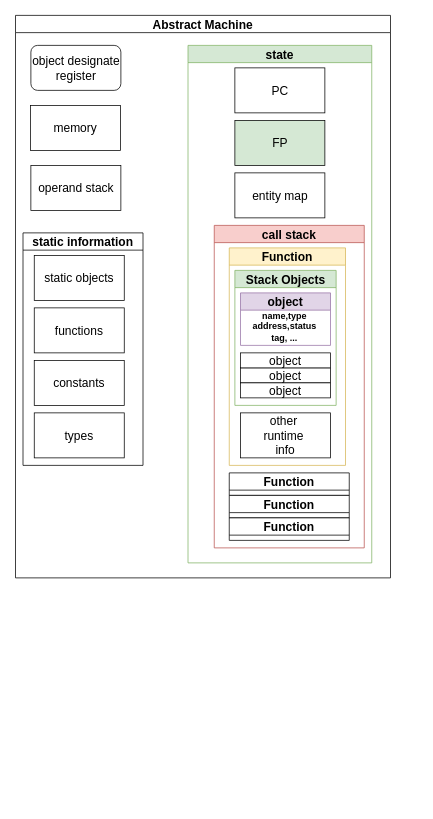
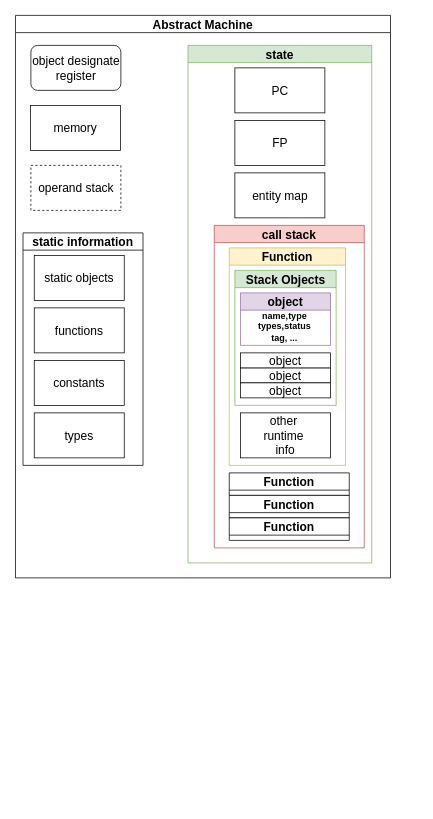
  <mxCell id="0" />
  <mxCell id="1" parent="0" />
  <mxCell id="2" value="&lt;font style=&quot;font-size: 16px;&quot;&gt;Abstract Machine&lt;/font&gt;" style="swimlane;whiteSpace=wrap;html=1;" parent="1" vertex="1"><mxGeometry x="20" y="20" width="500" height="750" as="geometry" /></mxCell>
  <mxCell id="3" value="&lt;font style=&quot;font-size: 16px;&quot;&gt;object designate&lt;br&gt;register&lt;br&gt;&lt;/font&gt;" style="whiteSpace=wrap;html=1;rounded=1;" parent="2" vertex="1"><mxGeometry x="20.5" y="40" width="120" height="60" as="geometry" /></mxCell>
  <mxCell id="4" value="&lt;font style=&quot;font-size: 16px;&quot;&gt;memory&lt;/font&gt;" style="rounded=0;whiteSpace=wrap;html=1;" parent="2" vertex="1"><mxGeometry x="20" y="120" width="120" height="60" as="geometry" /></mxCell>
  <mxCell id="5" value="&lt;font style=&quot;font-size: 16px;&quot;&gt;static information&lt;/font&gt;" style="swimlane;whiteSpace=wrap;html=1;" parent="2" vertex="1"><mxGeometry x="10" y="290" width="160" height="310" as="geometry" /></mxCell>
  <mxCell id="6" value="&lt;font style=&quot;font-size: 16px;&quot;&gt;&lt;br&gt;&lt;/font&gt;" style="text;html=1;strokeColor=none;fillColor=none;align=center;verticalAlign=middle;whiteSpace=wrap;rounded=0;" parent="5" vertex="1"><mxGeometry x="165" y="340" width="70" height="40" as="geometry" /></mxCell>
  <mxCell id="7" value="&lt;span style=&quot;font-size: 16px;&quot;&gt;static objects&lt;/span&gt;" style="rounded=0;whiteSpace=wrap;html=1;" parent="5" vertex="1"><mxGeometry x="15" y="30" width="120" height="60" as="geometry" /></mxCell>
  <mxCell id="8" value="&lt;span style=&quot;font-size: 16px;&quot;&gt;constants&lt;/span&gt;" style="rounded=0;whiteSpace=wrap;html=1;" parent="5" vertex="1"><mxGeometry x="15" y="170" width="120" height="60" as="geometry" /></mxCell>
  <mxCell id="9" value="&lt;span style=&quot;font-size: 16px;&quot;&gt;types&lt;/span&gt;" style="rounded=0;whiteSpace=wrap;html=1;" parent="5" vertex="1"><mxGeometry x="15" y="240" width="120" height="60" as="geometry" /></mxCell>
  <mxCell id="10" value="&lt;span style=&quot;font-size: 16px;&quot;&gt;functions&lt;/span&gt;" style="rounded=0;whiteSpace=wrap;html=1;" parent="5" vertex="1"><mxGeometry x="15" y="100" width="120" height="60" as="geometry" /></mxCell>
  <mxCell id="11" value="&lt;font style=&quot;font-size: 16px;&quot;&gt;state&lt;/font&gt;" style="swimlane;whiteSpace=wrap;html=1;fillColor=#d5e8d4;strokeColor=#82b366;" parent="2" vertex="1"><mxGeometry x="230" y="40" width="245" height="690" as="geometry" /></mxCell>
  <mxCell id="12" value="&lt;font style=&quot;font-size: 16px;&quot;&gt;&lt;br&gt;&lt;/font&gt;" style="text;html=1;strokeColor=none;fillColor=none;align=center;verticalAlign=middle;whiteSpace=wrap;rounded=0;" parent="11" vertex="1"><mxGeometry x="165" y="340" width="70" height="40" as="geometry" /></mxCell>
  <mxCell id="13" value="&lt;span style=&quot;font-size: 16px;&quot;&gt;PC&lt;/span&gt;" style="rounded=0;whiteSpace=wrap;html=1;" parent="11" vertex="1"><mxGeometry x="62.5" y="30" width="120" height="60" as="geometry" /></mxCell>
  <mxCell id="14" value="&lt;span style=&quot;font-size: 16px;&quot;&gt;entity map&lt;/span&gt;" style="rounded=0;whiteSpace=wrap;html=1;" parent="11" vertex="1"><mxGeometry x="62.5" y="170" width="120" height="60" as="geometry" /></mxCell>
- <mxCell id="15" value="&lt;span style=&quot;font-size: 16px;&quot;&gt;FP&lt;/span&gt;" style="rounded=0;whiteSpace=wrap;html=1;fillColor=#d5e8d4;" parent="11" vertex="1"><mxGeometry x="62.5" y="100" width="120" height="60" as="geometry" /></mxCell>
+ <mxCell id="15" value="&lt;span style=&quot;font-size: 16px;&quot;&gt;FP&lt;/span&gt;" style="rounded=0;whiteSpace=wrap;html=1;" parent="11" vertex="1"><mxGeometry x="62.5" y="100" width="120" height="60" as="geometry" /></mxCell>
  <mxCell id="16" value="&lt;font style=&quot;font-size: 16px;&quot;&gt;call stack&lt;/font&gt;" style="swimlane;whiteSpace=wrap;html=1;fillColor=#f8cecc;strokeColor=#b85450;" parent="11" vertex="1"><mxGeometry x="35" y="240" width="200" height="430" as="geometry" /></mxCell>
  <mxCell id="17" value="&lt;font style=&quot;font-size: 16px;&quot;&gt;Function&lt;/font&gt;" style="swimlane;whiteSpace=wrap;html=1;" parent="16" vertex="1"><mxGeometry x="20" y="330" width="160" height="30" as="geometry"><mxRectangle x="330" y="40" width="100" height="30" as="alternateBounds" /></mxGeometry></mxCell>
  <mxCell id="18" value="&lt;font style=&quot;font-size: 16px;&quot;&gt;&lt;br&gt;&lt;/font&gt;" style="text;html=1;strokeColor=none;fillColor=none;align=center;verticalAlign=middle;whiteSpace=wrap;rounded=0;" parent="17" vertex="1"><mxGeometry x="165" y="340" width="70" height="40" as="geometry" /></mxCell>
  <mxCell id="19" value="&lt;font style=&quot;font-size: 16px;&quot;&gt;Function&lt;/font&gt;" style="swimlane;whiteSpace=wrap;html=1;fillColor=#fff2cc;strokeColor=#d6b656;" parent="16" vertex="1"><mxGeometry x="20" y="30" width="155" height="290" as="geometry" /></mxCell>
  <mxCell id="20" value="&lt;font style=&quot;font-size: 16px;&quot;&gt;&lt;br&gt;&lt;/font&gt;" style="text;html=1;strokeColor=none;fillColor=none;align=center;verticalAlign=middle;whiteSpace=wrap;rounded=0;" parent="19" vertex="1"><mxGeometry x="165" y="340" width="70" height="40" as="geometry" /></mxCell>
  <mxCell id="21" value="&lt;span style=&quot;font-size: 16px;&quot;&gt;other&amp;nbsp;&lt;/span&gt;&lt;div&gt;&lt;span style=&quot;font-size: 16px;&quot;&gt;runtime&amp;nbsp;&lt;/span&gt;&lt;/div&gt;&lt;div&gt;&lt;span style=&quot;font-size: 16px;&quot;&gt;info&lt;/span&gt;&lt;/div&gt;" style="rounded=0;whiteSpace=wrap;html=1;" parent="19" vertex="1"><mxGeometry x="15" y="220" width="120" height="60" as="geometry" /></mxCell>
  <mxCell id="22" value="&lt;font style=&quot;font-size: 16px;&quot;&gt;Stack Objects&lt;/font&gt;" style="swimlane;whiteSpace=wrap;html=1;fillColor=#d5e8d4;strokeColor=#82b366;" parent="19" vertex="1"><mxGeometry x="7.5" y="30" width="135" height="180" as="geometry"><mxRectangle x="330" y="40" width="100" height="30" as="alternateBounds" /></mxGeometry></mxCell>
  <mxCell id="23" value="&lt;font style=&quot;font-size: 16px;&quot;&gt;&lt;br&gt;&lt;/font&gt;" style="text;html=1;strokeColor=none;fillColor=none;align=center;verticalAlign=middle;whiteSpace=wrap;rounded=0;" parent="22" vertex="1"><mxGeometry x="165" y="340" width="70" height="40" as="geometry" /></mxCell>
  <mxCell id="24" value="&lt;span style=&quot;font-size: 16px;&quot;&gt;object&lt;/span&gt;" style="rounded=0;whiteSpace=wrap;html=1;" parent="22" vertex="1"><mxGeometry x="7.5" y="130" width="120" height="20" as="geometry" /></mxCell>
  <mxCell id="25" value="&lt;span style=&quot;font-size: 16px;&quot;&gt;object&lt;/span&gt;" style="rounded=0;whiteSpace=wrap;html=1;" parent="22" vertex="1"><mxGeometry x="7.5" y="150" width="120" height="20" as="geometry" /></mxCell>
  <mxCell id="26" value="&lt;span style=&quot;font-size: 16px;&quot;&gt;object&lt;/span&gt;" style="rounded=0;whiteSpace=wrap;html=1;" parent="22" vertex="1"><mxGeometry x="7.5" y="110" width="120" height="20" as="geometry" /></mxCell>
  <mxCell id="27" value="&lt;font style=&quot;font-size: 16px;&quot;&gt;object&lt;/font&gt;" style="swimlane;whiteSpace=wrap;html=1;fillColor=#e1d5e7;strokeColor=#9673a6;" parent="22" vertex="1"><mxGeometry x="7.5" y="30" width="120" height="70" as="geometry"><mxRectangle x="330" y="40" width="100" height="30" as="alternateBounds" /></mxGeometry></mxCell>
  <mxCell id="28" value="&lt;font style=&quot;font-size: 16px;&quot;&gt;&lt;br&gt;&lt;/font&gt;" style="text;html=1;strokeColor=none;fillColor=none;align=center;verticalAlign=middle;whiteSpace=wrap;rounded=0;" parent="27" vertex="1"><mxGeometry x="165" y="340" width="70" height="40" as="geometry" /></mxCell>
- <mxCell id="29" value="&lt;b&gt;name,&lt;/b&gt;&lt;b style=&quot;background-color: initial;&quot;&gt;type&lt;/b&gt;&lt;div&gt;&lt;b&gt;address,&lt;/b&gt;&lt;b style=&quot;background-color: initial;&quot;&gt;status&lt;/b&gt;&lt;/div&gt;&lt;div&gt;&lt;b&gt;tag,&amp;nbsp;&lt;/b&gt;&lt;b style=&quot;background-color: initial;&quot;&gt;...&lt;/b&gt;&lt;/div&gt;" style="text;html=1;align=center;verticalAlign=middle;whiteSpace=wrap;rounded=0;" parent="27" vertex="1"><mxGeometry y="30" width="118" height="30" as="geometry" /></mxCell>
+ <mxCell id="29" value="&lt;b&gt;name,&lt;/b&gt;&lt;b style=&quot;background-color: initial;&quot;&gt;type&lt;/b&gt;&lt;div&gt;&lt;b&gt;types,&lt;/b&gt;&lt;b style=&quot;background-color: initial;&quot;&gt;status&lt;/b&gt;&lt;/div&gt;&lt;div&gt;&lt;b&gt;tag,&amp;nbsp;&lt;/b&gt;&lt;b style=&quot;background-color: initial;&quot;&gt;...&lt;/b&gt;&lt;/div&gt;" style="text;html=1;align=center;verticalAlign=middle;whiteSpace=wrap;rounded=0;" parent="27" vertex="1"><mxGeometry y="30" width="118" height="30" as="geometry" /></mxCell>
  <mxCell id="30" value="&lt;font style=&quot;font-size: 16px;&quot;&gt;Function&lt;/font&gt;" style="swimlane;whiteSpace=wrap;html=1;" parent="16" vertex="1"><mxGeometry x="20" y="360" width="160" height="30" as="geometry"><mxRectangle x="330" y="40" width="100" height="30" as="alternateBounds" /></mxGeometry></mxCell>
  <mxCell id="31" value="&lt;font style=&quot;font-size: 16px;&quot;&gt;&lt;br&gt;&lt;/font&gt;" style="text;html=1;strokeColor=none;fillColor=none;align=center;verticalAlign=middle;whiteSpace=wrap;rounded=0;" parent="30" vertex="1"><mxGeometry x="165" y="340" width="70" height="40" as="geometry" /></mxCell>
  <mxCell id="32" value="&lt;font style=&quot;font-size: 16px;&quot;&gt;Function&lt;/font&gt;" style="swimlane;whiteSpace=wrap;html=1;" parent="16" vertex="1"><mxGeometry x="20" y="390" width="160" height="30" as="geometry"><mxRectangle x="330" y="40" width="100" height="30" as="alternateBounds" /></mxGeometry></mxCell>
  <mxCell id="33" value="&lt;font style=&quot;font-size: 16px;&quot;&gt;&lt;br&gt;&lt;/font&gt;" style="text;html=1;strokeColor=none;fillColor=none;align=center;verticalAlign=middle;whiteSpace=wrap;rounded=0;" parent="32" vertex="1"><mxGeometry x="165" y="340" width="70" height="40" as="geometry" /></mxCell>
- <mxCell id="34" value="&lt;font style=&quot;font-size: 16px;&quot;&gt;operand stack&lt;/font&gt;" style="rounded=0;whiteSpace=wrap;html=1;" parent="2" vertex="1"><mxGeometry x="20.5" y="200" width="120" height="60" as="geometry" /></mxCell>
+ <mxCell id="34" value="&lt;font style=&quot;font-size: 16px;&quot;&gt;operand stack&lt;/font&gt;" style="rounded=0;whiteSpace=wrap;html=1;dashed=1;" parent="2" vertex="1"><mxGeometry x="20.5" y="200" width="120" height="60" as="geometry" /></mxCell>
